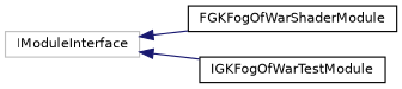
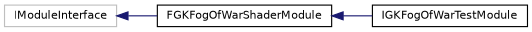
  digraph {
    rankdir=LR
    node [color=black fillcolor=white fontname=Helvetica fontsize=10 shape=record style=filled]
    edge [color=midnightblue dir=back fontname=Helvetica fontsize=10 labelfontname=Helvetica labelfontsize=10 style=solid]
    n1 [color=grey75 height=0.2 label=IModuleInterface width=0.4]
    n2 [height=0.2 label=FGKFogOfWarShaderModule width=0.4]
    n3 [height=0.2 label=IGKFogOfWarTestModule width=0.4]
    n1 -> n2
-   n1 -> n3
+   n2 -> n3
  }
